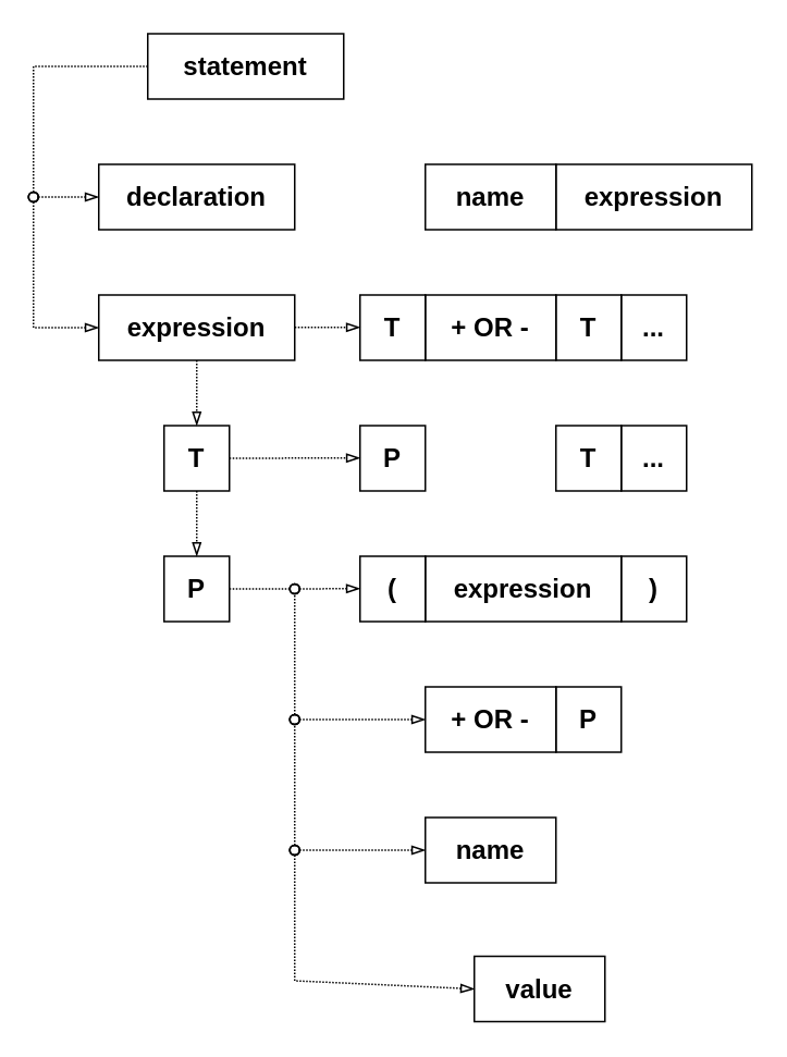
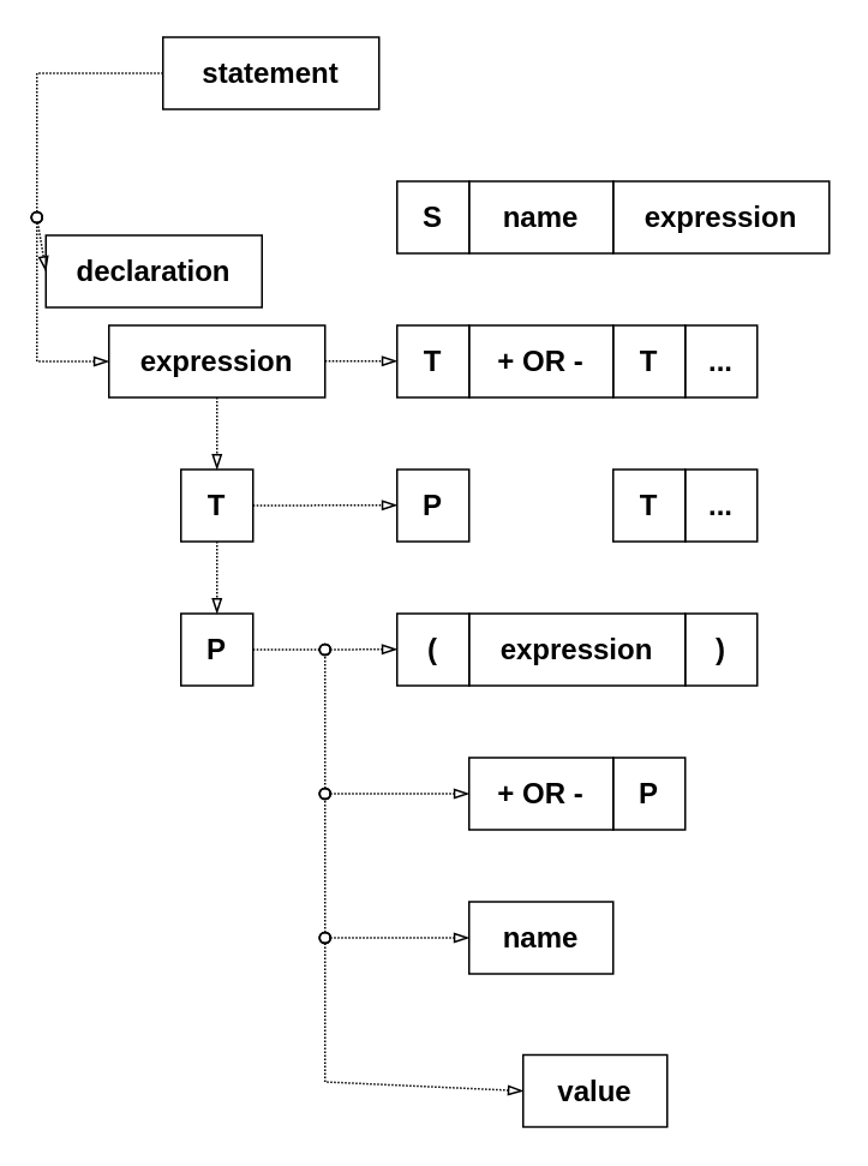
  <mxCell id="0" />
  <mxCell id="1" parent="0" />
- <mxCell id="2" value="&lt;font size=&quot;1&quot;&gt;&lt;b style=&quot;font-size: 16px;&quot;&gt;declaration&lt;/b&gt;&lt;/font&gt;" style="text;html=1;align=center;verticalAlign=middle;whiteSpace=wrap;rounded=0;strokeColor=default;fontFamily=Helvetica;" parent="1" vertex="1"><mxGeometry x="60" y="100" width="120" height="40" as="geometry" /></mxCell>
+ <mxCell id="2" value="&lt;font size=&quot;1&quot;&gt;&lt;b style=&quot;font-size: 16px;&quot;&gt;declaration&lt;/b&gt;&lt;/font&gt;" style="text;html=1;align=center;verticalAlign=middle;whiteSpace=wrap;rounded=0;strokeColor=default;fontFamily=Helvetica;" parent="1" vertex="1"><mxGeometry x="25" y="130" width="120" height="40" as="geometry" /></mxCell>
  <mxCell id="3" value="&lt;font size=&quot;1&quot;&gt;&lt;b style=&quot;font-size: 16px;&quot;&gt;expression&lt;/b&gt;&lt;/font&gt;" style="text;html=1;align=center;verticalAlign=middle;whiteSpace=wrap;rounded=0;strokeColor=default;fontFamily=Helvetica;" parent="1" vertex="1"><mxGeometry x="60" y="180" width="120" height="40" as="geometry" /></mxCell>
+ <mxCell id="4" value="&lt;font size=&quot;1&quot;&gt;&lt;b style=&quot;font-size: 16px;&quot;&gt;S&lt;/b&gt;&lt;/font&gt;" style="text;html=1;align=center;verticalAlign=middle;whiteSpace=wrap;rounded=0;strokeColor=default;fontFamily=Helvetica;" parent="1" vertex="1"><mxGeometry x="220" y="100" width="40" height="40" as="geometry" /></mxCell>
  <mxCell id="5" value="&lt;font size=&quot;1&quot;&gt;&lt;b style=&quot;font-size: 16px;&quot;&gt;name&lt;/b&gt;&lt;/font&gt;" style="text;html=1;align=center;verticalAlign=middle;whiteSpace=wrap;rounded=0;strokeColor=default;fontFamily=Helvetica;" parent="1" vertex="1"><mxGeometry x="260" y="100" width="80" height="40" as="geometry" /></mxCell>
  <mxCell id="6" value="&lt;font size=&quot;1&quot;&gt;&lt;b style=&quot;font-size: 16px;&quot;&gt;expression&lt;/b&gt;&lt;/font&gt;" style="text;html=1;align=center;verticalAlign=middle;whiteSpace=wrap;rounded=0;strokeColor=default;fontFamily=Helvetica;" parent="1" vertex="1"><mxGeometry x="340" y="100" width="120" height="40" as="geometry" /></mxCell>
  <mxCell id="7" value="&lt;font size=&quot;1&quot;&gt;&lt;b style=&quot;font-size: 16px;&quot;&gt;T&lt;/b&gt;&lt;/font&gt;" style="text;html=1;align=center;verticalAlign=middle;whiteSpace=wrap;rounded=0;strokeColor=default;fontFamily=Helvetica;" parent="1" vertex="1"><mxGeometry x="220" y="180" width="40" height="40" as="geometry" /></mxCell>
  <mxCell id="8" value="&lt;font size=&quot;1&quot;&gt;&lt;b style=&quot;font-size: 16px;&quot;&gt;T&lt;/b&gt;&lt;/font&gt;" style="text;html=1;align=center;verticalAlign=middle;whiteSpace=wrap;rounded=0;strokeColor=default;fontFamily=Helvetica;" parent="1" vertex="1"><mxGeometry x="340" y="180" width="40" height="40" as="geometry" /></mxCell>
  <mxCell id="9" value="&lt;font&gt;&lt;span style=&quot;font-size: 16px;&quot;&gt;&lt;b&gt;+ OR -&lt;/b&gt;&lt;/span&gt;&lt;/font&gt;" style="text;html=1;align=center;verticalAlign=middle;whiteSpace=wrap;rounded=0;strokeColor=default;fontFamily=Helvetica;" parent="1" vertex="1"><mxGeometry x="260" y="180" width="80" height="40" as="geometry" /></mxCell>
  <mxCell id="10" value="&lt;font&gt;&lt;span style=&quot;font-size: 16px;&quot;&gt;&lt;b&gt;...&lt;/b&gt;&lt;/span&gt;&lt;/font&gt;" style="text;html=1;align=center;verticalAlign=middle;whiteSpace=wrap;rounded=0;strokeColor=default;fontFamily=Helvetica;" parent="1" vertex="1"><mxGeometry x="380" y="180" width="40" height="40" as="geometry" /></mxCell>
  <mxCell id="11" value="&lt;font size=&quot;1&quot;&gt;&lt;b style=&quot;font-size: 16px;&quot;&gt;T&lt;/b&gt;&lt;/font&gt;" style="text;html=1;align=center;verticalAlign=middle;whiteSpace=wrap;rounded=0;strokeColor=default;fontFamily=Helvetica;" parent="1" vertex="1"><mxGeometry x="340" y="260" width="40" height="40" as="geometry" /></mxCell>
  <mxCell id="12" value="&lt;font&gt;&lt;span style=&quot;font-size: 16px;&quot;&gt;&lt;b&gt;P&lt;/b&gt;&lt;/span&gt;&lt;/font&gt;" style="text;html=1;align=center;verticalAlign=middle;whiteSpace=wrap;rounded=0;strokeColor=default;fontFamily=Helvetica;" parent="1" vertex="1"><mxGeometry x="220" y="260" width="40" height="40" as="geometry" /></mxCell>
  <mxCell id="13" value="&lt;font&gt;&lt;span style=&quot;font-size: 16px;&quot;&gt;&lt;b&gt;...&lt;/b&gt;&lt;/span&gt;&lt;/font&gt;" style="text;html=1;align=center;verticalAlign=middle;whiteSpace=wrap;rounded=0;strokeColor=default;fontFamily=Helvetica;" parent="1" vertex="1"><mxGeometry x="380" y="260" width="40" height="40" as="geometry" /></mxCell>
  <mxCell id="14" value="&lt;font size=&quot;1&quot;&gt;&lt;b style=&quot;font-size: 16px;&quot;&gt;T&lt;/b&gt;&lt;/font&gt;" style="text;html=1;align=center;verticalAlign=middle;whiteSpace=wrap;rounded=0;strokeColor=default;fontFamily=Helvetica;" parent="1" vertex="1"><mxGeometry x="100" y="260" width="40" height="40" as="geometry" /></mxCell>
  <mxCell id="15" value="&lt;font&gt;&lt;span style=&quot;font-size: 16px;&quot;&gt;&lt;b&gt;P&lt;/b&gt;&lt;/span&gt;&lt;/font&gt;" style="text;html=1;align=center;verticalAlign=middle;whiteSpace=wrap;rounded=0;strokeColor=default;fontFamily=Helvetica;" parent="1" vertex="1"><mxGeometry x="100" y="340" width="40" height="40" as="geometry" /></mxCell>
  <mxCell id="16" value="&lt;font&gt;&lt;span style=&quot;font-size: 16px;&quot;&gt;&lt;b&gt;(&lt;/b&gt;&lt;/span&gt;&lt;/font&gt;" style="text;html=1;align=center;verticalAlign=middle;whiteSpace=wrap;rounded=0;strokeColor=default;fontFamily=Helvetica;" parent="1" vertex="1"><mxGeometry x="220" y="340" width="40" height="40" as="geometry" /></mxCell>
  <mxCell id="17" value="&lt;font size=&quot;1&quot;&gt;&lt;b style=&quot;font-size: 16px;&quot;&gt;expression&lt;/b&gt;&lt;/font&gt;" style="text;html=1;align=center;verticalAlign=middle;whiteSpace=wrap;rounded=0;strokeColor=default;fontFamily=Helvetica;" parent="1" vertex="1"><mxGeometry x="260" y="340" width="120" height="40" as="geometry" /></mxCell>
  <mxCell id="18" value="&lt;font&gt;&lt;span style=&quot;font-size: 16px;&quot;&gt;&lt;b&gt;)&lt;/b&gt;&lt;/span&gt;&lt;/font&gt;" style="text;html=1;align=center;verticalAlign=middle;whiteSpace=wrap;rounded=0;strokeColor=default;fontFamily=Helvetica;" parent="1" vertex="1"><mxGeometry x="380" y="340" width="40" height="40" as="geometry" /></mxCell>
  <mxCell id="19" value="&lt;font&gt;&lt;span style=&quot;font-size: 16px;&quot;&gt;&lt;b&gt;+ OR -&lt;/b&gt;&lt;/span&gt;&lt;/font&gt;" style="text;html=1;align=center;verticalAlign=middle;whiteSpace=wrap;rounded=0;strokeColor=default;fontFamily=Helvetica;" parent="1" vertex="1"><mxGeometry x="260" y="420" width="80" height="40" as="geometry" /></mxCell>
  <mxCell id="20" value="&lt;font&gt;&lt;span style=&quot;font-size: 16px;&quot;&gt;&lt;b&gt;P&lt;/b&gt;&lt;/span&gt;&lt;/font&gt;" style="text;html=1;align=center;verticalAlign=middle;whiteSpace=wrap;rounded=0;strokeColor=default;fontFamily=Helvetica;" parent="1" vertex="1"><mxGeometry x="340" y="420" width="40" height="40" as="geometry" /></mxCell>
  <mxCell id="21" value="&lt;font size=&quot;1&quot;&gt;&lt;b style=&quot;font-size: 16px;&quot;&gt;name&lt;/b&gt;&lt;/font&gt;" style="text;html=1;align=center;verticalAlign=middle;whiteSpace=wrap;rounded=0;strokeColor=default;fontFamily=Helvetica;" parent="1" vertex="1"><mxGeometry x="260" y="500" width="80" height="40" as="geometry" /></mxCell>
  <mxCell id="22" value="&lt;font size=&quot;1&quot;&gt;&lt;b style=&quot;font-size: 16px;&quot;&gt;value&lt;/b&gt;&lt;/font&gt;" style="text;html=1;align=center;verticalAlign=middle;whiteSpace=wrap;rounded=0;strokeColor=default;fontFamily=Helvetica;" parent="1" vertex="1"><mxGeometry x="290" y="585" width="80" height="40" as="geometry" /></mxCell>
  <mxCell id="23" value="" style="endArrow=blockThin;html=1;rounded=0;exitX=1;exitY=0.5;exitDx=0;exitDy=0;entryX=0;entryY=0.5;entryDx=0;entryDy=0;endFill=0;fontFamily=Helvetica;dashed=1;dashPattern=1 1;" parent="1" edge="1"><mxGeometry width="50" height="50" relative="1" as="geometry"><mxPoint x="180" y="199.8" as="sourcePoint" /><mxPoint x="220" y="199.8" as="targetPoint" /></mxGeometry></mxCell>
  <mxCell id="24" value="" style="endArrow=blockThin;html=1;rounded=0;exitX=1;exitY=0.5;exitDx=0;exitDy=0;entryX=0;entryY=0.5;entryDx=0;entryDy=0;endFill=0;fontFamily=Helvetica;dashed=1;dashPattern=1 1;" parent="1" source="14" edge="1"><mxGeometry width="50" height="50" relative="1" as="geometry"><mxPoint x="180" y="279.8" as="sourcePoint" /><mxPoint x="220" y="279.8" as="targetPoint" /></mxGeometry></mxCell>
  <mxCell id="25" value="" style="endArrow=blockThin;html=1;rounded=0;entryX=0;entryY=0.5;entryDx=0;entryDy=0;endFill=0;fontFamily=Helvetica;dashed=1;dashPattern=1 1;startArrow=oval;startFill=0;" parent="1" edge="1"><mxGeometry width="50" height="50" relative="1" as="geometry"><mxPoint x="180" y="360" as="sourcePoint" /><mxPoint x="220" y="359.8" as="targetPoint" /></mxGeometry></mxCell>
  <mxCell id="26" value="" style="endArrow=blockThin;html=1;rounded=0;entryX=0;entryY=0.5;entryDx=0;entryDy=0;endFill=0;fontFamily=Helvetica;dashed=1;dashPattern=1 1;startArrow=oval;startFill=0;" parent="1" target="21" edge="1"><mxGeometry width="50" height="50" relative="1" as="geometry"><mxPoint x="180" y="520" as="sourcePoint" /><mxPoint x="220" y="480" as="targetPoint" /><Array as="points" /></mxGeometry></mxCell>
  <mxCell id="27" value="" style="endArrow=blockThin;html=1;rounded=0;entryX=0;entryY=0.5;entryDx=0;entryDy=0;endFill=0;fontFamily=Helvetica;startArrow=oval;startFill=0;dashed=1;dashPattern=1 1;" parent="1" target="22" edge="1"><mxGeometry width="50" height="50" relative="1" as="geometry"><mxPoint x="180" y="520" as="sourcePoint" /><mxPoint x="220" y="540" as="targetPoint" /><Array as="points"><mxPoint x="180" y="600" /></Array></mxGeometry></mxCell>
  <mxCell id="28" value="" style="endArrow=oval;html=1;rounded=0;startArrow=oval;startFill=0;endFill=0;dashed=1;dashPattern=1 1;" parent="1" edge="1"><mxGeometry width="50" height="50" relative="1" as="geometry"><mxPoint x="180" y="440" as="sourcePoint" /><mxPoint x="180" y="360" as="targetPoint" /></mxGeometry></mxCell>
  <mxCell id="29" value="" style="endArrow=oval;html=1;rounded=0;startArrow=oval;startFill=0;endFill=0;dashed=1;dashPattern=1 1;" parent="1" edge="1"><mxGeometry width="50" height="50" relative="1" as="geometry"><mxPoint x="180" y="520" as="sourcePoint" /><mxPoint x="180" y="440" as="targetPoint" /></mxGeometry></mxCell>
  <mxCell id="30" value="" style="endArrow=none;html=1;rounded=0;startArrow=oval;startFill=0;endFill=0;dashed=1;dashPattern=1 1;entryX=1;entryY=0.5;entryDx=0;entryDy=0;" parent="1" target="15" edge="1"><mxGeometry width="50" height="50" relative="1" as="geometry"><mxPoint x="180" y="360" as="sourcePoint" /><mxPoint x="210" y="390" as="targetPoint" /></mxGeometry></mxCell>
  <mxCell id="31" value="" style="endArrow=blockThin;html=1;rounded=0;exitX=0.5;exitY=1;exitDx=0;exitDy=0;entryX=0.5;entryY=0;entryDx=0;entryDy=0;endFill=0;fontFamily=Helvetica;dashed=1;dashPattern=1 1;" parent="1" source="3" target="14" edge="1"><mxGeometry width="50" height="50" relative="1" as="geometry"><mxPoint x="190" y="209.8" as="sourcePoint" /><mxPoint x="230" y="209.8" as="targetPoint" /></mxGeometry></mxCell>
  <mxCell id="32" value="" style="endArrow=blockThin;html=1;rounded=0;exitX=0.5;exitY=1;exitDx=0;exitDy=0;entryX=0.5;entryY=0;entryDx=0;entryDy=0;endFill=0;fontFamily=Helvetica;dashed=1;dashPattern=1 1;" parent="1" source="14" target="15" edge="1"><mxGeometry width="50" height="50" relative="1" as="geometry"><mxPoint x="150" y="290" as="sourcePoint" /><mxPoint x="230" y="289.8" as="targetPoint" /></mxGeometry></mxCell>
  <mxCell id="33" value="&lt;font size=&quot;1&quot;&gt;&lt;b style=&quot;font-size: 16px;&quot;&gt;statement&lt;/b&gt;&lt;/font&gt;" style="text;html=1;align=center;verticalAlign=middle;whiteSpace=wrap;rounded=0;strokeColor=default;fontFamily=Helvetica;" parent="1" vertex="1"><mxGeometry x="90" y="20" width="120" height="40" as="geometry" /></mxCell>
  <mxCell id="34" value="" style="endArrow=blockThin;html=1;rounded=0;entryX=0;entryY=0.5;entryDx=0;entryDy=0;endFill=0;fontFamily=Helvetica;dashed=1;dashPattern=1 1;startArrow=oval;startFill=0;" parent="1" edge="1"><mxGeometry width="50" height="50" relative="1" as="geometry"><mxPoint x="20" y="120" as="sourcePoint" /><mxPoint x="60" y="200" as="targetPoint" /><Array as="points"><mxPoint x="20" y="200" /></Array></mxGeometry></mxCell>
  <mxCell id="35" value="" style="endArrow=blockThin;html=1;rounded=0;entryX=0;entryY=0.5;entryDx=0;entryDy=0;endFill=0;fontFamily=Helvetica;dashed=1;dashPattern=1 1;startArrow=oval;startFill=0;" parent="1" target="2" edge="1"><mxGeometry width="50" height="50" relative="1" as="geometry"><mxPoint x="20" y="120" as="sourcePoint" /><mxPoint x="90" y="160" as="targetPoint" /></mxGeometry></mxCell>
  <mxCell id="36" value="" style="endArrow=none;html=1;rounded=0;dashed=1;dashPattern=1 1;startArrow=oval;startFill=0;entryX=0;entryY=0.5;entryDx=0;entryDy=0;" parent="1" target="33" edge="1"><mxGeometry width="50" height="50" relative="1" as="geometry"><mxPoint x="20" y="120" as="sourcePoint" /><mxPoint x="-10" y="50" as="targetPoint" /><Array as="points"><mxPoint x="20" y="40" /></Array></mxGeometry></mxCell>
  <mxCell id="37" value="" style="endArrow=blockThin;html=1;rounded=0;entryX=0;entryY=0.5;entryDx=0;entryDy=0;endFill=0;fontFamily=Helvetica;dashed=1;dashPattern=1 1;startArrow=oval;startFill=0;" parent="1" edge="1"><mxGeometry width="50" height="50" relative="1" as="geometry"><mxPoint x="180" y="440" as="sourcePoint" /><mxPoint x="260" y="440" as="targetPoint" /><Array as="points" /></mxGeometry></mxCell>
